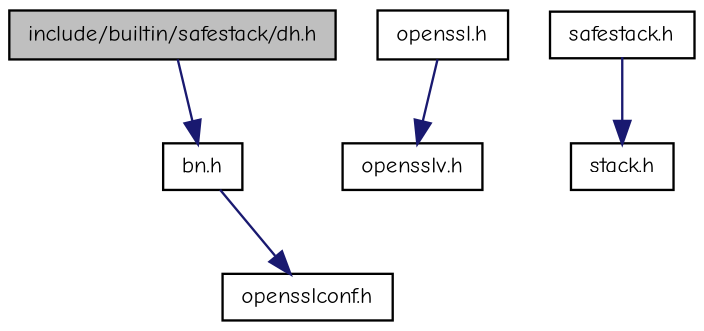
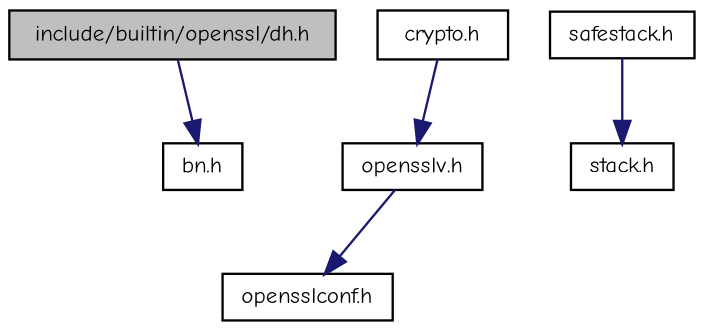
  digraph {
    fontname="Comic Neue"
    node [color=black fillcolor=white fontname="Comic Neue" fontsize=10 shape=record style=filled]
    edge [color=midnightblue fontname="Comic Neue" fontsize=10 labelfontname=Helvetica labelfontsize=10 style=solid]
-   n1 [fillcolor=grey75 fontcolor=black height=0.2 label="include/builtin/safestack/dh.h" width=0.4]
+   n1 [fillcolor=grey75 fontcolor=black height=0.2 label="include/builtin/openssl/dh.h" width=0.4]
    n2 [height=0.2 label="bn.h" width=0.4]
    n3 [height=0.2 label="opensslconf.h" width=0.4]
-   n4 [height=0.2 label="openssl.h" width=0.4]
+   n4 [height=0.2 label="crypto.h" width=0.4]
    n5 [height=0.2 label="opensslv.h" width=0.4]
    n6 [height=0.2 label="stack.h" width=0.4]
    n7 [height=0.2 label="safestack.h" width=0.4]
    n1 -> n2
-   n2 -> n3
+   n5 -> n3
    n4 -> n5
    n7 -> n6
  }
